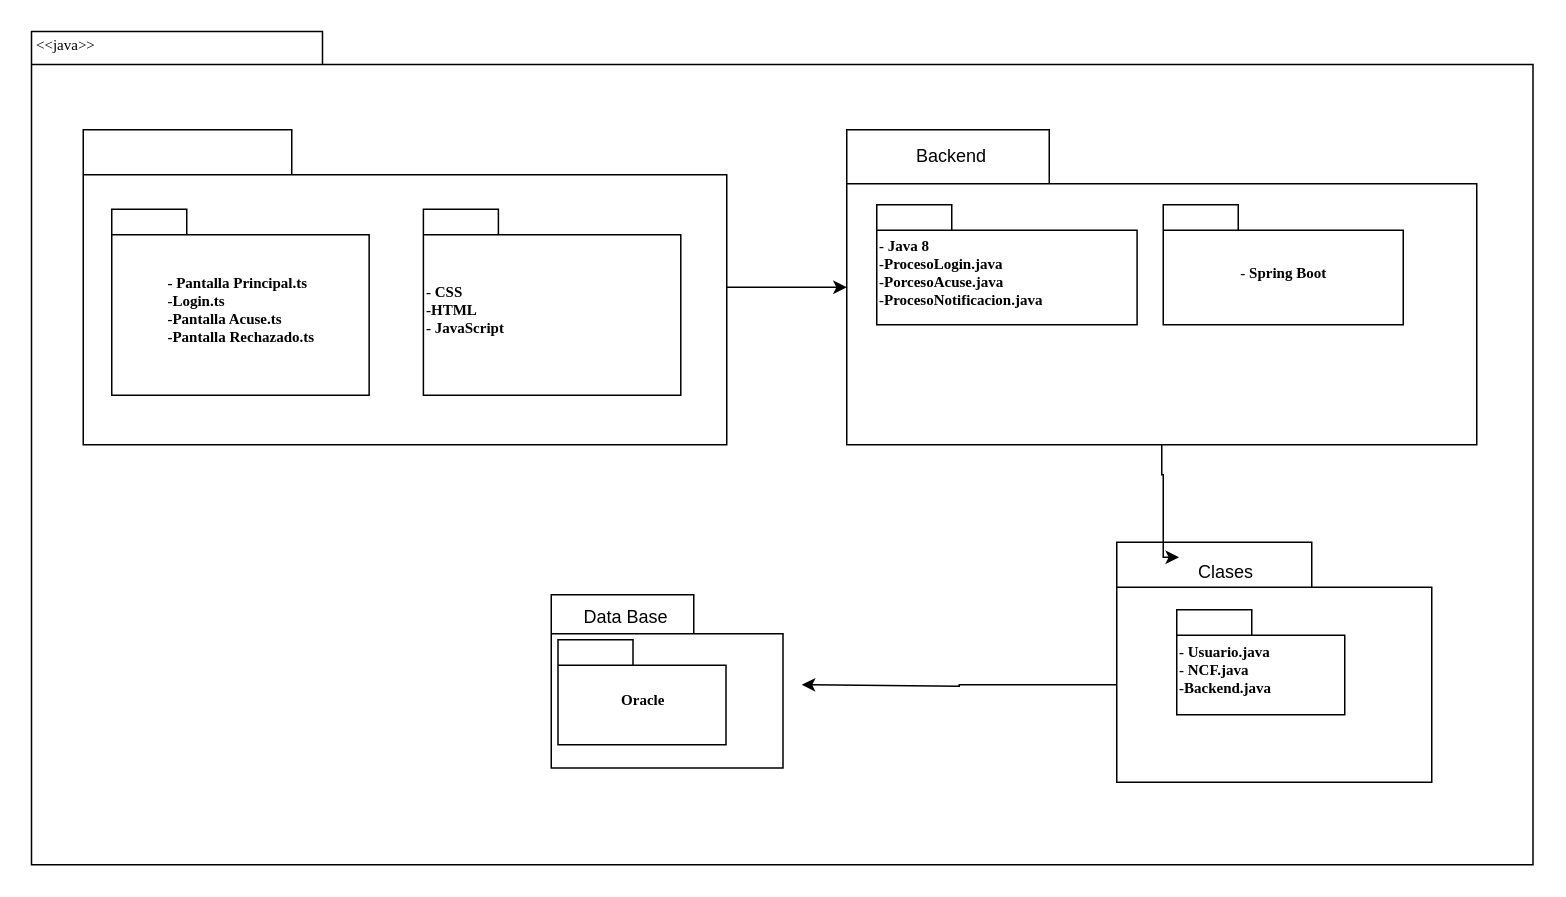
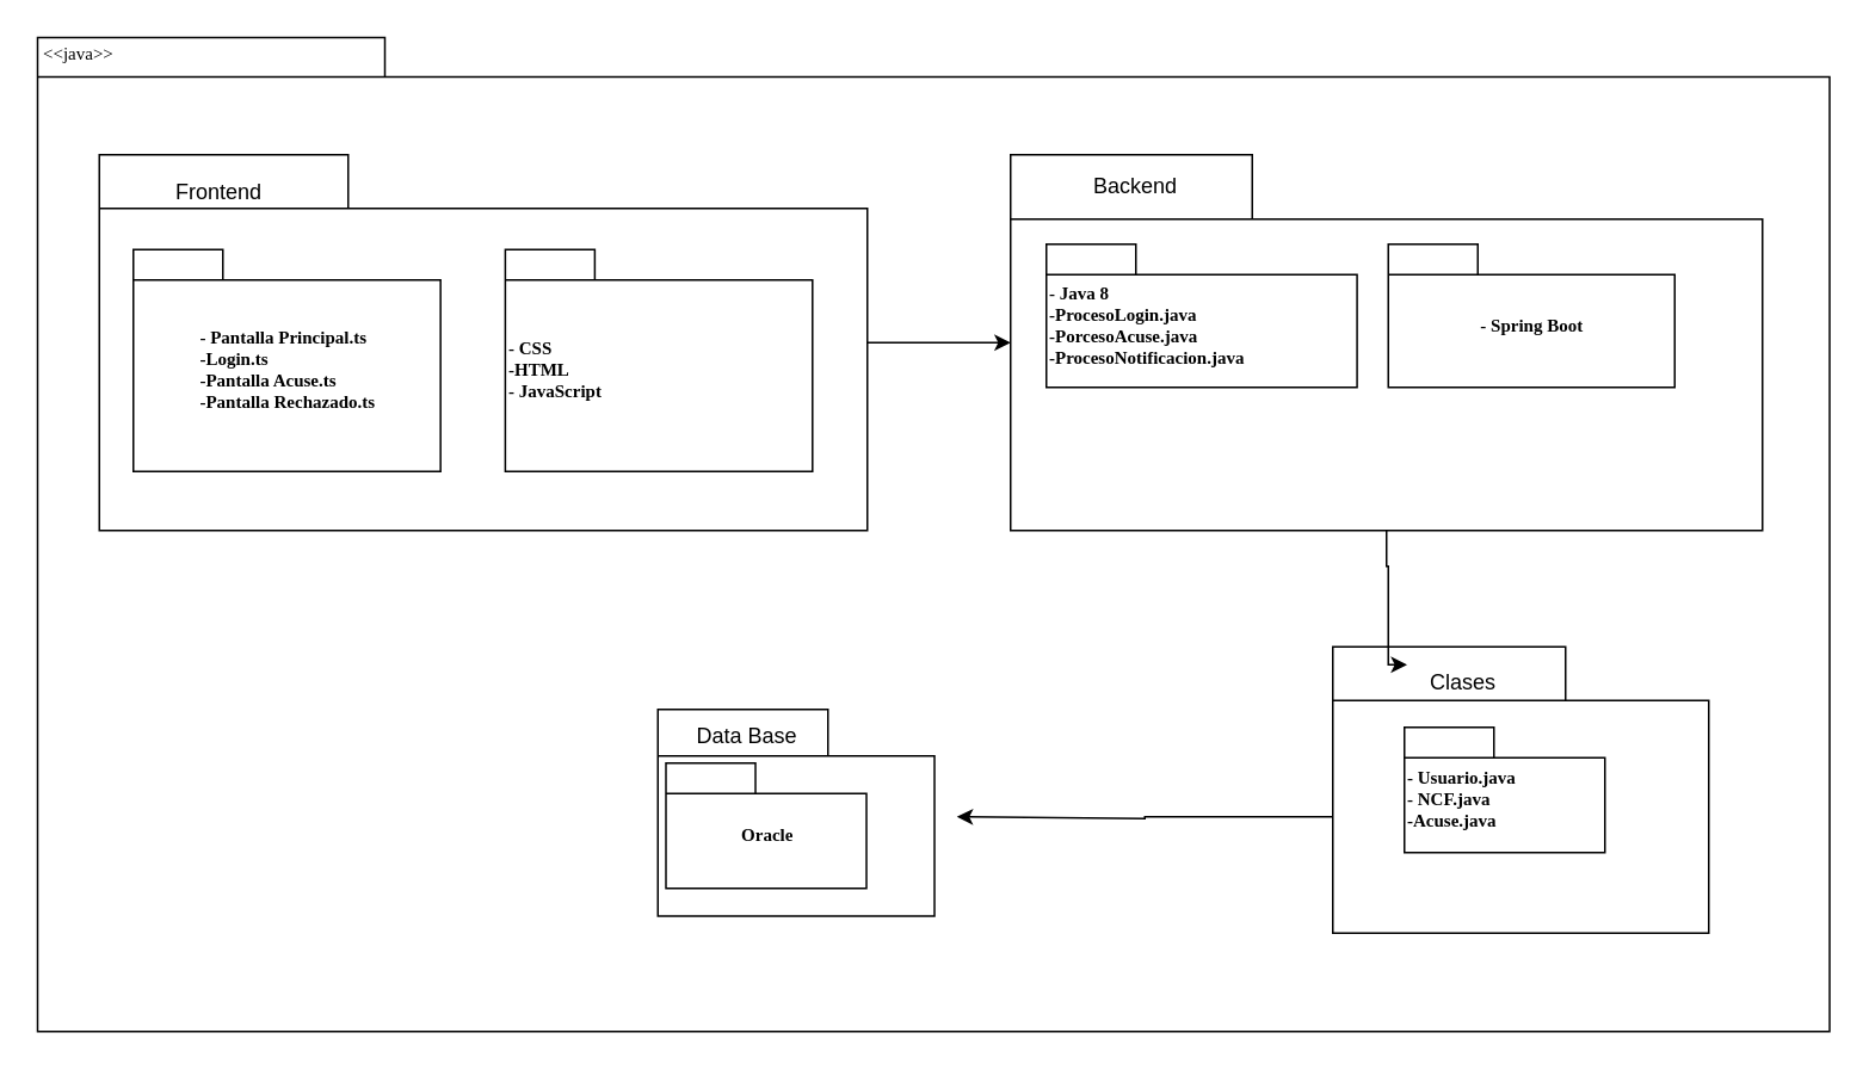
  <mxCell id="0" />
  <mxCell id="1" parent="0" />
  <mxCell id="2" value="" style="shape=folder;fontStyle=1;spacingTop=10;tabWidth=194;tabHeight=22;tabPosition=left;html=1;rounded=0;shadow=0;comic=0;labelBackgroundColor=none;strokeWidth=1;fillColor=none;fontFamily=Verdana;fontSize=10;align=center;" parent="1" vertex="1"><mxGeometry x="20.5" y="20.5" width="1001" height="555.5" as="geometry" /></mxCell>
  <mxCell id="3" value="" style="group" parent="1" vertex="1" connectable="0"><mxGeometry x="367" y="396" width="154.5" height="115.5" as="geometry" /></mxCell>
  <mxCell id="4" value="" style="shape=folder;fontStyle=1;spacingTop=10;tabWidth=95;tabHeight=26;tabPosition=left;html=1;rounded=0;shadow=0;comic=0;labelBackgroundColor=none;strokeWidth=1;fontFamily=Verdana;fontSize=10;align=center;" parent="3" vertex="1"><mxGeometry width="154.5" height="115.5" as="geometry" /></mxCell>
  <mxCell id="5" value="Data Base" style="text;html=1;strokeColor=none;fillColor=none;align=center;verticalAlign=middle;whiteSpace=wrap;rounded=0;" vertex="1" parent="3"><mxGeometry width="100" height="30" as="geometry" /></mxCell>
  <mxCell id="6" value="Oracle" style="shape=folder;fontStyle=1;spacingTop=10;tabWidth=50;tabHeight=17;tabPosition=left;html=1;rounded=0;shadow=0;comic=0;labelBackgroundColor=none;strokeWidth=1;fontFamily=Verdana;fontSize=10;align=center;" vertex="1" parent="3"><mxGeometry x="4.5" y="30" width="112" height="70" as="geometry" /></mxCell>
  <mxCell id="7" value="" style="group" parent="1" vertex="1" connectable="0"><mxGeometry x="55" y="86" width="429" height="230" as="geometry" /></mxCell>
  <mxCell id="8" style="edgeStyle=orthogonalEdgeStyle;rounded=0;orthogonalLoop=1;jettySize=auto;html=1;" edge="1" parent="7" source="9"><mxGeometry relative="1" as="geometry"><mxPoint x="509" y="105" as="targetPoint" /></mxGeometry></mxCell>
  <mxCell id="9" value="" style="shape=folder;fontStyle=1;spacingTop=10;tabWidth=139;tabHeight=30;tabPosition=left;html=1;rounded=0;shadow=0;comic=0;labelBackgroundColor=none;strokeWidth=1;fontFamily=Verdana;fontSize=10;align=center;" parent="7" vertex="1"><mxGeometry width="429" height="210" as="geometry" /></mxCell>
  <mxCell id="10" value="&lt;div style=&quot;text-align: left;&quot;&gt;&lt;span style=&quot;background-color: initial;&quot;&gt;- Pantalla Principal.ts&lt;/span&gt;&lt;/div&gt;&lt;div style=&quot;text-align: left;&quot;&gt;&lt;span style=&quot;background-color: initial;&quot;&gt;-Login.ts&lt;/span&gt;&lt;/div&gt;&lt;div style=&quot;text-align: left;&quot;&gt;-Pantalla Acuse.ts&lt;/div&gt;&lt;div style=&quot;text-align: left;&quot;&gt;-Pantalla Rechazado.ts&lt;/div&gt;" style="shape=folder;fontStyle=1;spacingTop=10;tabWidth=50;tabHeight=17;tabPosition=left;html=1;rounded=0;shadow=0;comic=0;labelBackgroundColor=none;strokeWidth=1;fontFamily=Verdana;fontSize=10;align=center;" parent="7" vertex="1"><mxGeometry x="18.999" y="53.079" width="171.6" height="123.846" as="geometry" /></mxCell>
  <mxCell id="11" value="- CSS&lt;br&gt;-HTML&lt;br&gt;- JavaScript" style="shape=folder;fontStyle=1;spacingTop=10;tabWidth=50;tabHeight=17;tabPosition=left;html=1;rounded=0;shadow=0;comic=0;labelBackgroundColor=none;strokeWidth=1;fontFamily=Verdana;fontSize=10;align=left;" parent="7" vertex="1"><mxGeometry x="226.757" y="53.079" width="171.6" height="123.846" as="geometry" /></mxCell>
+ <mxCell id="12" value="Frontend" style="text;html=1;strokeColor=none;fillColor=none;align=center;verticalAlign=middle;whiteSpace=wrap;rounded=0;" vertex="1" parent="7"><mxGeometry width="133.83" height="41.692" as="geometry" /></mxCell>
  <mxCell id="13" value="" style="group" parent="1" vertex="1" connectable="0"><mxGeometry x="544" y="86" width="420" height="240" as="geometry" /></mxCell>
  <mxCell id="14" value="" style="group" parent="13" vertex="1" connectable="0"><mxGeometry x="20" width="420" height="240" as="geometry" /></mxCell>
  <mxCell id="15" value="" style="shape=folder;fontStyle=1;spacingTop=10;tabWidth=135;tabHeight=36;tabPosition=left;html=1;rounded=0;shadow=0;comic=0;labelBackgroundColor=none;strokeWidth=1;fontFamily=Verdana;fontSize=10;align=center;" parent="14" vertex="1"><mxGeometry width="420" height="210" as="geometry" /></mxCell>
  <mxCell id="16" value="- Java 8&lt;br&gt;-ProcesoLogin.java&lt;br&gt;-PorcesoAcuse.java&lt;br&gt;-ProcesoNotificacion.java&amp;nbsp;" style="shape=folder;fontStyle=1;spacingTop=10;tabWidth=50;tabHeight=17;tabPosition=left;html=1;rounded=0;shadow=0;comic=0;labelBackgroundColor=none;strokeWidth=1;fontFamily=Verdana;fontSize=10;align=left;" parent="14" vertex="1"><mxGeometry x="20" y="50" width="173.56" height="80.0" as="geometry" /></mxCell>
  <mxCell id="17" value="- Spring Boot" style="shape=folder;fontStyle=1;spacingTop=10;tabWidth=50;tabHeight=17;tabPosition=left;html=1;rounded=0;shadow=0;comic=0;labelBackgroundColor=none;strokeWidth=1;fontFamily=Verdana;fontSize=10;align=center;" parent="14" vertex="1"><mxGeometry x="211" y="50" width="160" height="80.0" as="geometry" /></mxCell>
  <mxCell id="18" value="Backend" style="text;html=1;strokeColor=none;fillColor=none;align=center;verticalAlign=middle;whiteSpace=wrap;rounded=0;" vertex="1" parent="14"><mxGeometry x="10" y="10.0" width="120" height="15.0" as="geometry" /></mxCell>
  <mxCell id="19" style="edgeStyle=orthogonalEdgeStyle;rounded=0;orthogonalLoop=1;jettySize=auto;html=1;" edge="1" parent="1" source="20"><mxGeometry relative="1" as="geometry"><mxPoint x="534" y="456" as="targetPoint" /><Array as="points"><mxPoint x="639" y="456" /><mxPoint x="534" y="457" /></Array></mxGeometry></mxCell>
  <mxCell id="20" value="" style="shape=folder;fontStyle=1;spacingTop=10;tabWidth=130;tabHeight=30;tabPosition=left;html=1;rounded=0;shadow=0;comic=0;labelBackgroundColor=none;strokeColor=#000000;strokeWidth=1;fillColor=#ffffff;fontFamily=Verdana;fontSize=10;fontColor=#000000;align=center;" parent="1" vertex="1"><mxGeometry x="744" y="361" width="210" height="160" as="geometry" /></mxCell>
- <mxCell id="21" value="- Usuario.java&lt;br&gt;&lt;div style=&quot;&quot;&gt;&lt;span style=&quot;background-color: initial;&quot;&gt;- NCF.java&lt;/span&gt;&lt;/div&gt;-Backend.java" style="shape=folder;fontStyle=1;spacingTop=10;tabWidth=50;tabHeight=17;tabPosition=left;html=1;rounded=0;shadow=0;comic=0;labelBackgroundColor=none;strokeColor=#000000;strokeWidth=1;fillColor=#ffffff;fontFamily=Verdana;fontSize=10;fontColor=#000000;align=left;" parent="1" vertex="1"><mxGeometry x="784" y="406" width="112" height="70" as="geometry" /></mxCell>
+ <mxCell id="21" value="- Usuario.java&lt;br&gt;&lt;div style=&quot;&quot;&gt;&lt;span style=&quot;background-color: initial;&quot;&gt;- NCF.java&lt;/span&gt;&lt;/div&gt;-Acuse.java" style="shape=folder;fontStyle=1;spacingTop=10;tabWidth=50;tabHeight=17;tabPosition=left;html=1;rounded=0;shadow=0;comic=0;labelBackgroundColor=none;strokeColor=#000000;strokeWidth=1;fillColor=#ffffff;fontFamily=Verdana;fontSize=10;fontColor=#000000;align=left;" parent="1" vertex="1"><mxGeometry x="784" y="406" width="112" height="70" as="geometry" /></mxCell>
  <mxCell id="22" value="&amp;lt;&amp;lt;java&amp;gt;&amp;gt;" style="text;html=1;align=left;verticalAlign=top;spacingTop=-4;fontSize=10;fontFamily=Verdana" parent="1" vertex="1"><mxGeometry x="21.5" y="20.5" width="130" height="20" as="geometry" /></mxCell>
  <mxCell id="23" value="Clases" style="text;html=1;strokeColor=none;fillColor=none;align=center;verticalAlign=middle;whiteSpace=wrap;rounded=0;" vertex="1" parent="1"><mxGeometry x="754" y="371" width="126" height="20" as="geometry" /></mxCell>
  <mxCell id="24" style="edgeStyle=orthogonalEdgeStyle;rounded=0;orthogonalLoop=1;jettySize=auto;html=1;entryX=0.25;entryY=0;entryDx=0;entryDy=0;" edge="1" parent="1" source="15" target="23"><mxGeometry relative="1" as="geometry"><Array as="points"><mxPoint x="774" y="316" /><mxPoint x="775" y="316" /></Array></mxGeometry></mxCell>
